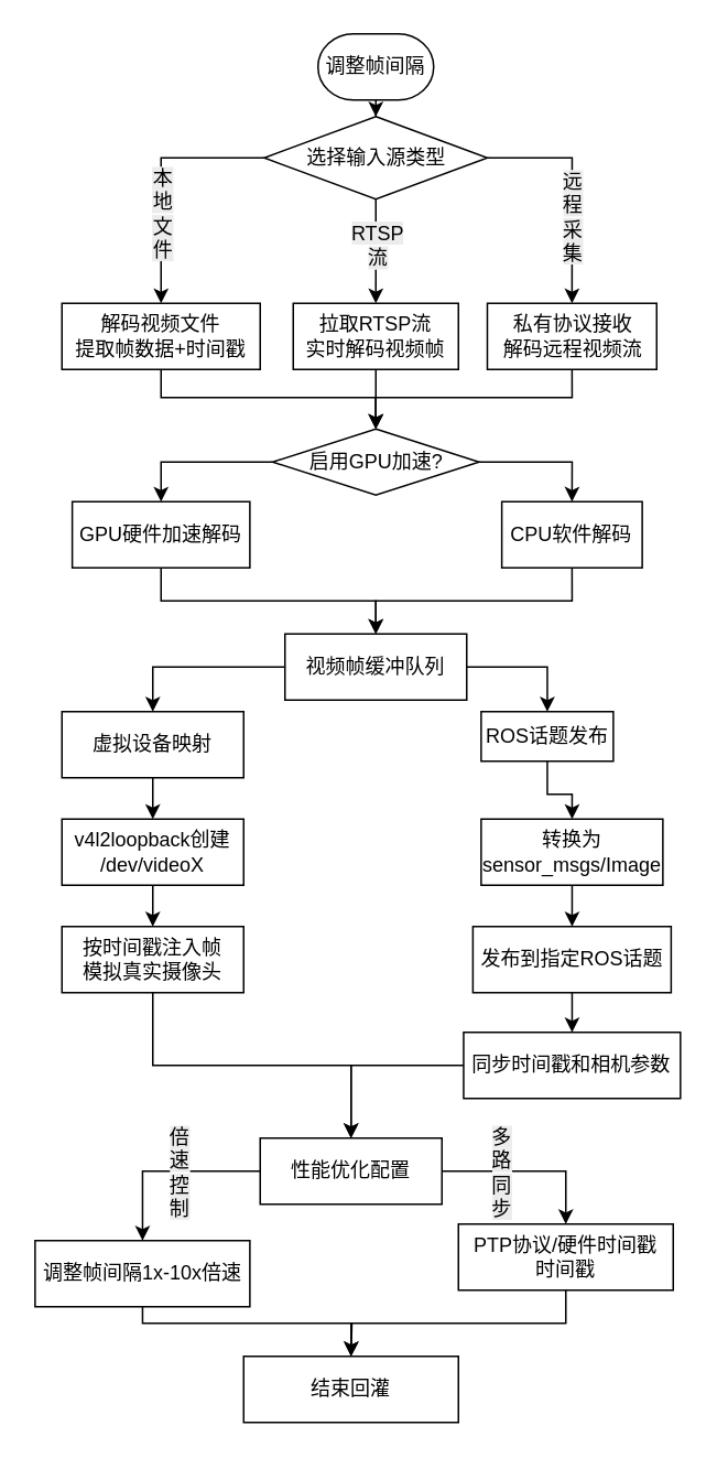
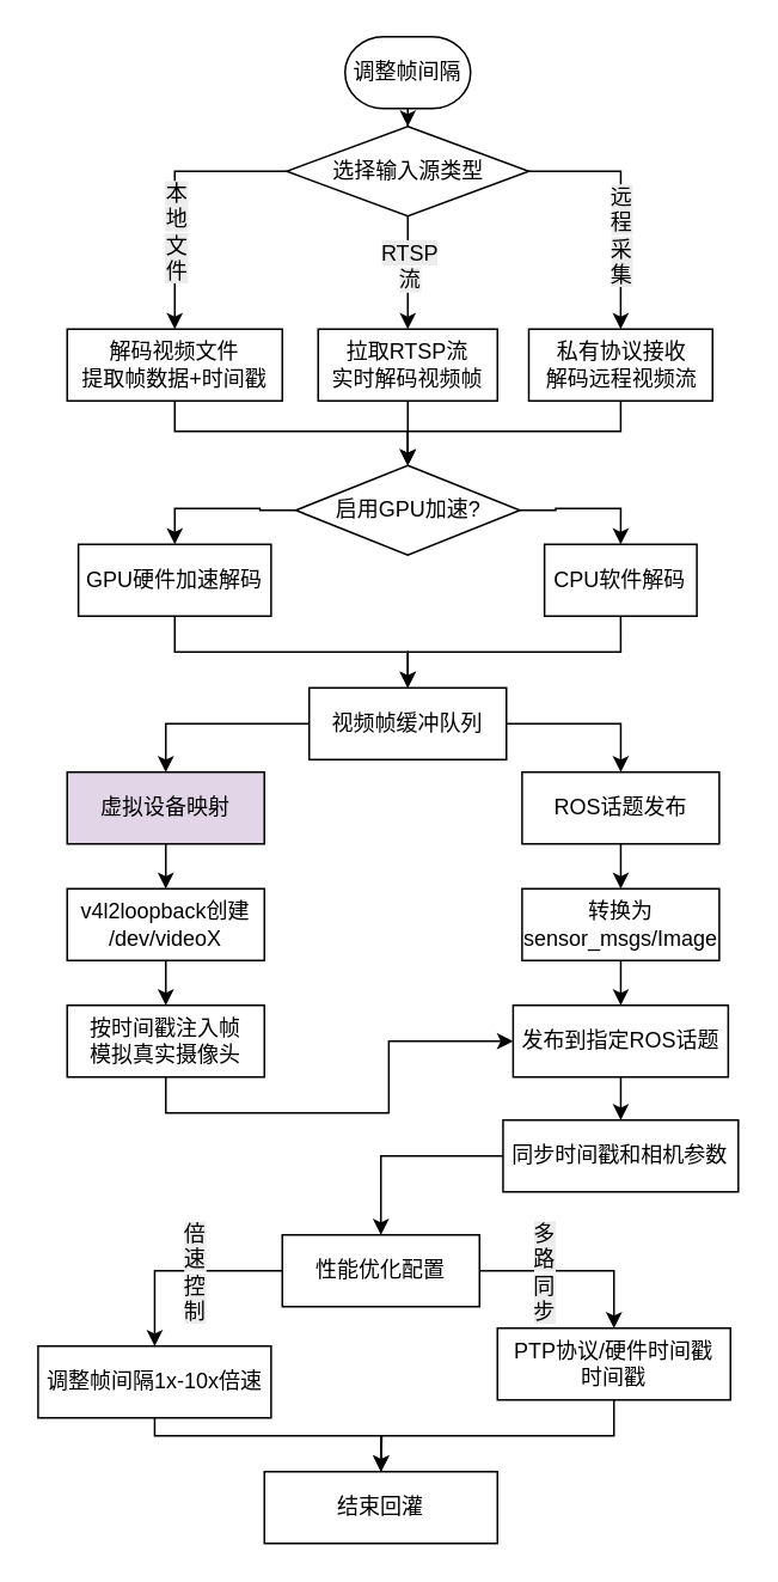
  <mxCell id="0" />
  <mxCell id="1" parent="0" />
  <mxCell id="2" value="" style="edgeStyle=orthogonalEdgeStyle;rounded=0;orthogonalLoop=1;jettySize=auto;html=1;" edge="1" parent="1" source="3" target="10"><mxGeometry relative="1" as="geometry" /></mxCell>
  <mxCell id="3" value="&lt;span style=&quot;text-align: left;&quot;&gt;调整帧间隔&lt;/span&gt;" style="strokeWidth=1;html=1;shape=mxgraph.flowchart.terminator;whiteSpace=wrap;" vertex="1" parent="1"><mxGeometry x="192" y="20" width="70" height="40" as="geometry" /></mxCell>
  <mxCell id="4" value="" style="edgeStyle=orthogonalEdgeStyle;rounded=0;orthogonalLoop=1;jettySize=auto;html=1;" edge="1" parent="1" source="10" target="12"><mxGeometry relative="1" as="geometry" /></mxCell>
  <mxCell id="5" value="&lt;span style=&quot;font-size: 12px; text-align: left; text-wrap-mode: wrap; background-color: rgb(236, 236, 236);&quot;&gt;RTSP流&lt;/span&gt;" style="edgeLabel;html=1;align=center;verticalAlign=middle;resizable=0;points=[];" vertex="1" connectable="0" parent="4"><mxGeometry x="-0.372" y="1" relative="1" as="geometry"><mxPoint x="-1" y="7" as="offset" /></mxGeometry></mxCell>
  <mxCell id="6" value="" style="edgeStyle=orthogonalEdgeStyle;rounded=0;orthogonalLoop=1;jettySize=auto;html=1;entryX=0.5;entryY=0;entryDx=0;entryDy=0;" edge="1" parent="1" source="10" target="14"><mxGeometry relative="1" as="geometry"><mxPoint x="79.5" y="115" as="targetPoint" /></mxGeometry></mxCell>
  <mxCell id="7" value="&lt;span style=&quot;font-size: 12px; text-align: left; text-wrap-mode: wrap; background-color: rgb(236, 236, 236);&quot;&gt;本地文件&lt;/span&gt;" style="edgeLabel;html=1;align=center;verticalAlign=middle;resizable=0;points=[];fontFamily=Helvetica;horizontal=1;textDirection=rtl;" vertex="1" connectable="0" parent="6"><mxGeometry x="0.336" relative="1" as="geometry"><mxPoint y="-5" as="offset" /></mxGeometry></mxCell>
  <mxCell id="8" value="" style="edgeStyle=orthogonalEdgeStyle;rounded=0;orthogonalLoop=1;jettySize=auto;html=1;entryX=0.5;entryY=0;entryDx=0;entryDy=0;exitX=1;exitY=0.5;exitDx=0;exitDy=0;" edge="1" parent="1" source="10" target="16"><mxGeometry relative="1" as="geometry"><mxPoint x="382" y="115" as="targetPoint" /></mxGeometry></mxCell>
  <mxCell id="9" value="&lt;span style=&quot;font-size: 12px; text-align: left; text-wrap-mode: wrap; background-color: rgb(236, 236, 236);&quot;&gt;远程采集&lt;/span&gt;" style="edgeLabel;html=1;align=center;verticalAlign=middle;resizable=0;points=[];" vertex="1" connectable="0" parent="8"><mxGeometry x="0.118" y="-2" relative="1" as="geometry"><mxPoint x="2" y="9" as="offset" /></mxGeometry></mxCell>
  <mxCell id="10" value="&lt;span style=&quot;text-align: left;&quot;&gt;选择输入源类型&lt;/span&gt;" style="rhombus;whiteSpace=wrap;html=1;strokeWidth=1;" vertex="1" parent="1"><mxGeometry x="159.5" y="70" width="135" height="50" as="geometry" /></mxCell>
  <mxCell id="11" value="" style="edgeStyle=orthogonalEdgeStyle;rounded=0;orthogonalLoop=1;jettySize=auto;html=1;" edge="1" parent="1" source="12" target="25"><mxGeometry relative="1" as="geometry" /></mxCell>
  <mxCell id="12" value="&lt;span style=&quot;text-align: left;&quot;&gt;拉取RTSP流&lt;/span&gt;&lt;br style=&quot;padding: 0px; margin: 0px; text-align: left;&quot;&gt;&lt;span style=&quot;text-align: left;&quot;&gt;实时解码视频帧&lt;/span&gt;" style="whiteSpace=wrap;html=1;strokeWidth=1;" vertex="1" parent="1"><mxGeometry x="177" y="183" width="100" height="40" as="geometry" /></mxCell>
  <mxCell id="13" value="" style="edgeStyle=orthogonalEdgeStyle;rounded=0;orthogonalLoop=1;jettySize=auto;html=1;entryX=0.5;entryY=0;entryDx=0;entryDy=0;exitX=0.5;exitY=1;exitDx=0;exitDy=0;" edge="1" parent="1" source="14" target="25"><mxGeometry relative="1" as="geometry"><Array as="points"><mxPoint x="97" y="240" /><mxPoint x="227" y="240" /></Array></mxGeometry></mxCell>
  <mxCell id="14" value="&lt;span style=&quot;text-align: left;&quot;&gt;解码视频文件&lt;/span&gt;&lt;br style=&quot;padding: 0px; margin: 0px; text-align: left;&quot;&gt;&lt;span style=&quot;text-align: left;&quot;&gt;提取帧数据+时间戳&lt;/span&gt;" style="whiteSpace=wrap;html=1;strokeWidth=1;" vertex="1" parent="1"><mxGeometry x="37" y="183" width="120" height="40" as="geometry" /></mxCell>
  <mxCell id="15" value="" style="edgeStyle=orthogonalEdgeStyle;rounded=0;orthogonalLoop=1;jettySize=auto;html=1;entryX=0.5;entryY=0;entryDx=0;entryDy=0;exitX=0.5;exitY=1;exitDx=0;exitDy=0;" edge="1" parent="1" source="16" target="25"><mxGeometry relative="1" as="geometry"><Array as="points"><mxPoint x="346" y="240" /><mxPoint x="227" y="240" /></Array></mxGeometry></mxCell>
  <mxCell id="16" value="&lt;span style=&quot;text-align: left;&quot;&gt;私有协议接收&lt;/span&gt;&lt;br style=&quot;padding: 0px; margin: 0px; text-align: left;&quot;&gt;&lt;span style=&quot;text-align: left;&quot;&gt;解码远程视频流&lt;/span&gt;" style="whiteSpace=wrap;html=1;strokeWidth=1;" vertex="1" parent="1"><mxGeometry x="294.5" y="183" width="102.5" height="40" as="geometry" /></mxCell>
  <mxCell id="17" value="" style="edgeStyle=orthogonalEdgeStyle;rounded=0;orthogonalLoop=1;jettySize=auto;html=1;" edge="1" parent="1" source="18" target="28"><mxGeometry relative="1" as="geometry" /></mxCell>
  <mxCell id="18" value="&lt;span style=&quot;text-align: left;&quot;&gt;视频帧缓冲队列&lt;/span&gt;" style="whiteSpace=wrap;html=1;strokeWidth=1;" vertex="1" parent="1"><mxGeometry x="172" y="383" width="110" height="40" as="geometry" /></mxCell>
  <mxCell id="19" value="" style="edgeStyle=orthogonalEdgeStyle;rounded=0;orthogonalLoop=1;jettySize=auto;html=1;exitX=0.5;exitY=1;exitDx=0;exitDy=0;" edge="1" parent="1" source="20" target="18"><mxGeometry relative="1" as="geometry" /></mxCell>
  <mxCell id="20" value="&lt;span style=&quot;text-align: left;&quot;&gt;GPU硬件加速解码&lt;/span&gt;" style="whiteSpace=wrap;html=1;strokeWidth=1;" vertex="1" parent="1"><mxGeometry x="43.25" y="303" width="107.5" height="40" as="geometry" /></mxCell>
  <mxCell id="21" value="" style="edgeStyle=orthogonalEdgeStyle;rounded=0;orthogonalLoop=1;jettySize=auto;html=1;exitX=0.5;exitY=1;exitDx=0;exitDy=0;" edge="1" parent="1" source="22" target="18"><mxGeometry relative="1" as="geometry"><mxPoint x="346" y="350" as="sourcePoint" /></mxGeometry></mxCell>
  <mxCell id="22" value="&lt;span style=&quot;text-align: left;&quot;&gt;CPU软件解码&lt;/span&gt;" style="whiteSpace=wrap;html=1;strokeWidth=1;" vertex="1" parent="1"><mxGeometry x="303.25" y="303" width="85" height="40" as="geometry" /></mxCell>
  <mxCell id="23" value="" style="edgeStyle=orthogonalEdgeStyle;rounded=0;orthogonalLoop=1;jettySize=auto;html=1;entryX=0.5;entryY=0;entryDx=0;entryDy=0;" edge="1" parent="1" source="25" target="22"><mxGeometry relative="1" as="geometry" /></mxCell>
  <mxCell id="24" value="" style="edgeStyle=orthogonalEdgeStyle;rounded=0;orthogonalLoop=1;jettySize=auto;html=1;entryX=0.5;entryY=0;entryDx=0;entryDy=0;" edge="1" parent="1" source="25" target="20"><mxGeometry relative="1" as="geometry" /></mxCell>
- <mxCell id="25" value="&lt;span style=&quot;text-align: left;&quot;&gt;启用GPU加速?&lt;/span&gt;" style="rhombus;whiteSpace=wrap;html=1;strokeWidth=1;" vertex="1" parent="1"><mxGeometry x="164.5" y="259" width="125" height="40" as="geometry" /></mxCell>
+ <mxCell id="25" value="&lt;span style=&quot;text-align: left;&quot;&gt;启用GPU加速?&lt;/span&gt;" style="rhombus;whiteSpace=wrap;html=1;strokeWidth=1;" vertex="1" parent="1"><mxGeometry x="164.5" y="259" width="125" height="50" as="geometry" /></mxCell>
  <mxCell id="26" value="" style="edgeStyle=orthogonalEdgeStyle;rounded=0;orthogonalLoop=1;jettySize=auto;html=1;exitX=1;exitY=0.5;exitDx=0;exitDy=0;" edge="1" parent="1" source="18" target="34"><mxGeometry relative="1" as="geometry"><mxPoint x="287" y="400" as="sourcePoint" /></mxGeometry></mxCell>
  <mxCell id="27" value="" style="edgeStyle=orthogonalEdgeStyle;rounded=0;orthogonalLoop=1;jettySize=auto;html=1;" edge="1" parent="1" source="28" target="32"><mxGeometry relative="1" as="geometry" /></mxCell>
- <mxCell id="28" value="&lt;span style=&quot;text-align: left;&quot;&gt;虚拟设备映射&lt;/span&gt;" style="whiteSpace=wrap;html=1;strokeWidth=1;" vertex="1" parent="1"><mxGeometry x="37" y="430" width="110" height="40" as="geometry" /></mxCell>
+ <mxCell id="28" value="&lt;span style=&quot;text-align: left;&quot;&gt;虚拟设备映射&lt;/span&gt;" style="whiteSpace=wrap;html=1;strokeWidth=1;fillColor=#e1d5e7;" vertex="1" parent="1"><mxGeometry x="37" y="430" width="110" height="40" as="geometry" /></mxCell>
  <mxCell id="29" value="" style="edgeStyle=orthogonalEdgeStyle;rounded=0;orthogonalLoop=1;jettySize=auto;html=1;" edge="1" parent="1" source="30" target="40"><mxGeometry relative="1" as="geometry" /></mxCell>
  <mxCell id="30" value="&lt;span style=&quot;text-align: left;&quot;&gt;发布到指定ROS话题&lt;/span&gt;" style="whiteSpace=wrap;html=1;strokeWidth=1;" vertex="1" parent="1"><mxGeometry x="285.75" y="560" width="120" height="40" as="geometry" /></mxCell>
  <mxCell id="31" value="" style="edgeStyle=orthogonalEdgeStyle;rounded=0;orthogonalLoop=1;jettySize=auto;html=1;" edge="1" parent="1" source="32" target="36"><mxGeometry relative="1" as="geometry" /></mxCell>
  <mxCell id="32" value="&lt;span style=&quot;text-align: left;&quot;&gt;v4l2loopback创建&lt;/span&gt;&lt;br style=&quot;padding: 0px; margin: 0px; text-align: left;&quot;&gt;&lt;span style=&quot;text-align: left;&quot;&gt;/dev/videoX&lt;/span&gt;" style="whiteSpace=wrap;html=1;strokeWidth=1;" vertex="1" parent="1"><mxGeometry x="37" y="495" width="110" height="40" as="geometry" /></mxCell>
  <mxCell id="33" value="" style="edgeStyle=orthogonalEdgeStyle;rounded=0;orthogonalLoop=1;jettySize=auto;html=1;" edge="1" parent="1" source="34" target="38"><mxGeometry relative="1" as="geometry" /></mxCell>
- <mxCell id="34" value="&lt;span style=&quot;text-align: left;&quot;&gt;ROS话题发布&lt;/span&gt;" style="whiteSpace=wrap;html=1;strokeWidth=1;" vertex="1" parent="1"><mxGeometry x="290.75" y="430" width="80" height="30" as="geometry" /></mxCell>
- <mxCell id="35" value="" style="edgeStyle=orthogonalEdgeStyle;rounded=0;orthogonalLoop=1;jettySize=auto;html=1;exitX=0.5;exitY=1;exitDx=0;exitDy=0;" edge="1" parent="1" source="36" target="45"><mxGeometry relative="1" as="geometry" /></mxCell>
+ <mxCell id="34" value="&lt;span style=&quot;text-align: left;&quot;&gt;ROS话题发布&lt;/span&gt;" style="whiteSpace=wrap;html=1;strokeWidth=1;" vertex="1" parent="1"><mxGeometry x="290.75" y="430" width="110" height="40" as="geometry" /></mxCell>
+ <mxCell id="35" value="" style="edgeStyle=orthogonalEdgeStyle;rounded=0;orthogonalLoop=1;jettySize=auto;html=1;exitX=0.5;exitY=1;exitDx=0;exitDy=0;" edge="1" parent="1" source="36" target="30"><mxGeometry relative="1" as="geometry" /></mxCell>
  <mxCell id="36" value="&lt;span style=&quot;text-align: left;&quot;&gt;按时间戳注入帧&lt;/span&gt;&lt;br style=&quot;padding: 0px; margin: 0px; text-align: left;&quot;&gt;&lt;span style=&quot;text-align: left;&quot;&gt;模拟真实摄像头&lt;/span&gt;" style="whiteSpace=wrap;html=1;strokeWidth=1;" vertex="1" parent="1"><mxGeometry x="37" y="560" width="110" height="40" as="geometry" /></mxCell>
  <mxCell id="37" value="" style="edgeStyle=orthogonalEdgeStyle;rounded=0;orthogonalLoop=1;jettySize=auto;html=1;" edge="1" parent="1" source="38" target="30"><mxGeometry relative="1" as="geometry" /></mxCell>
  <mxCell id="38" value="&lt;span style=&quot;text-align: left;&quot;&gt;转换为sensor_msgs/Image&lt;/span&gt;" style="whiteSpace=wrap;html=1;strokeWidth=1;" vertex="1" parent="1"><mxGeometry x="290.75" y="495" width="110" height="40" as="geometry" /></mxCell>
  <mxCell id="39" value="" style="edgeStyle=orthogonalEdgeStyle;rounded=0;orthogonalLoop=1;jettySize=auto;html=1;" edge="1" parent="1" source="40" target="45"><mxGeometry relative="1" as="geometry" /></mxCell>
  <mxCell id="40" value="&lt;span style=&quot;text-align: left;&quot;&gt;同步时间戳和相机参数&lt;/span&gt;" style="whiteSpace=wrap;html=1;strokeWidth=1;" vertex="1" parent="1"><mxGeometry x="280.13" y="624" width="131.25" height="40" as="geometry" /></mxCell>
  <mxCell id="41" value="" style="edgeStyle=orthogonalEdgeStyle;rounded=0;orthogonalLoop=1;jettySize=auto;html=1;" edge="1" parent="1" source="45" target="47"><mxGeometry relative="1" as="geometry" /></mxCell>
  <mxCell id="42" value="&lt;span style=&quot;font-size: 12px; text-align: left; text-wrap-mode: wrap; background-color: rgb(236, 236, 236);&quot;&gt;倍速控制&lt;/span&gt;" style="edgeLabel;html=1;align=center;verticalAlign=middle;resizable=0;points=[];" vertex="1" connectable="0" parent="41"><mxGeometry x="-0.403" relative="1" as="geometry"><mxPoint x="-16" as="offset" /></mxGeometry></mxCell>
  <mxCell id="43" value="" style="edgeStyle=orthogonalEdgeStyle;rounded=0;orthogonalLoop=1;jettySize=auto;html=1;" edge="1" parent="1" source="45" target="49"><mxGeometry relative="1" as="geometry" /></mxCell>
  <mxCell id="44" value="&lt;span style=&quot;font-size: 12px; text-align: left; text-wrap-mode: wrap; background-color: rgb(236, 236, 236);&quot;&gt;多路同步&lt;/span&gt;" style="edgeLabel;html=1;align=center;verticalAlign=middle;resizable=0;points=[];" vertex="1" connectable="0" parent="43"><mxGeometry x="0.167" y="-1" relative="1" as="geometry"><mxPoint x="-27" y="-1" as="offset" /></mxGeometry></mxCell>
  <mxCell id="45" value="&lt;span style=&quot;text-align: left;&quot;&gt;性能优化配置&lt;/span&gt;" style="whiteSpace=wrap;html=1;strokeWidth=1;" vertex="1" parent="1"><mxGeometry x="157" y="688" width="110" height="40" as="geometry" /></mxCell>
  <mxCell id="46" value="" style="edgeStyle=orthogonalEdgeStyle;rounded=0;orthogonalLoop=1;jettySize=auto;html=1;entryX=0.5;entryY=0;entryDx=0;entryDy=0;" edge="1" parent="1" source="47"><mxGeometry relative="1" as="geometry"><mxPoint x="212" y="820" as="targetPoint" /><Array as="points"><mxPoint x="86" y="800" /><mxPoint x="212" y="800" /></Array></mxGeometry></mxCell>
  <mxCell id="47" value="&lt;span style=&quot;text-align: left;&quot;&gt;调整帧间隔1x-10x倍速&lt;/span&gt;" style="whiteSpace=wrap;html=1;strokeWidth=1;" vertex="1" parent="1"><mxGeometry x="20.75" y="750" width="130" height="40" as="geometry" /></mxCell>
  <mxCell id="48" value="" style="edgeStyle=orthogonalEdgeStyle;rounded=0;orthogonalLoop=1;jettySize=auto;html=1;exitX=0.5;exitY=1;exitDx=0;exitDy=0;" edge="1" parent="1" source="49"><mxGeometry relative="1" as="geometry"><mxPoint x="212.034" y="820" as="targetPoint" /></mxGeometry></mxCell>
  <mxCell id="49" value="&lt;span style=&quot;text-align: left;&quot;&gt;PTP协议/硬件时间戳&lt;/span&gt;&lt;br style=&quot;padding: 0px; margin: 0px; text-align: left;&quot;&gt;&lt;span style=&quot;text-align: left;&quot;&gt;时间戳&lt;/span&gt;" style="whiteSpace=wrap;html=1;strokeWidth=1;" vertex="1" parent="1"><mxGeometry x="277" y="740" width="130" height="40" as="geometry" /></mxCell>
  <mxCell id="50" value="&lt;div style=&quot;text-align: left;&quot;&gt;&lt;span style=&quot;background-color: transparent; color: light-dark(rgb(0, 0, 0), rgb(255, 255, 255));&quot;&gt;结束回灌&lt;/span&gt;&lt;/div&gt;" style="whiteSpace=wrap;html=1;strokeWidth=1;" vertex="1" parent="1"><mxGeometry x="147" y="820" width="130" height="40" as="geometry" /></mxCell>
